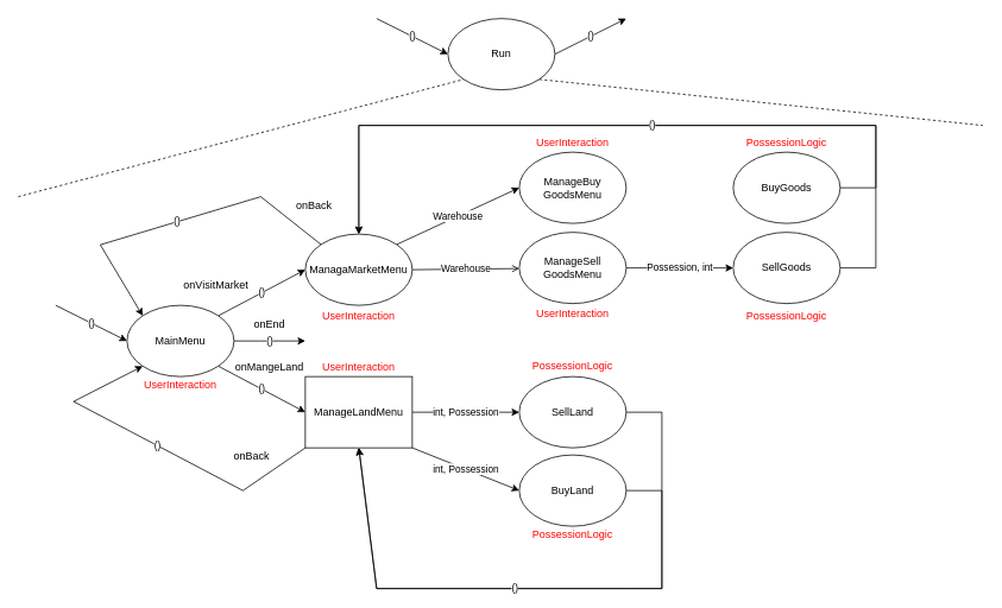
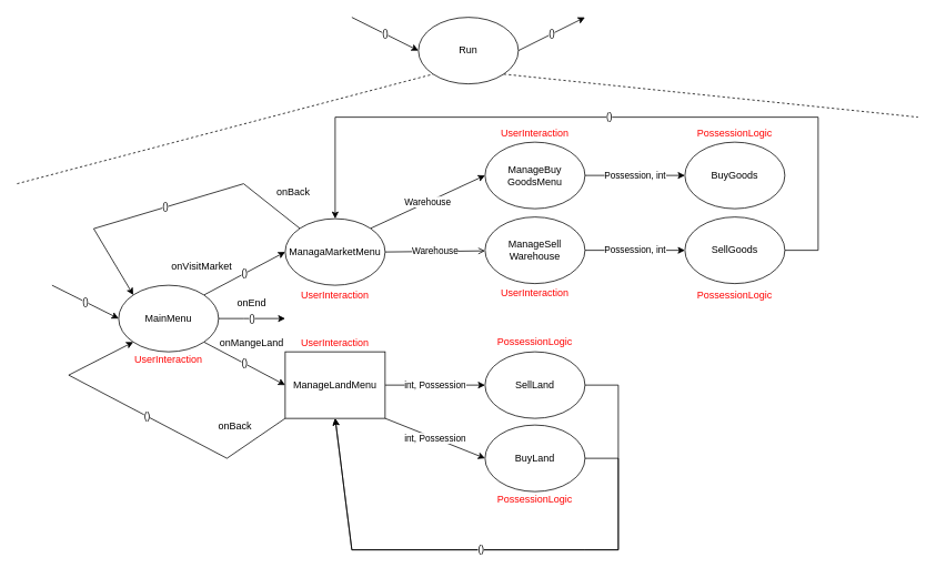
  <mxCell id="0" />
  <mxCell id="1" parent="0" />
  <mxCell id="2" value="()" style="rounded=0;orthogonalLoop=1;jettySize=auto;html=1;exitX=1;exitY=0.5;exitDx=0;exitDy=0;" edge="1" parent="1" source="3"><mxGeometry relative="1" as="geometry"><mxPoint x="702" y="20" as="targetPoint" /></mxGeometry></mxCell>
  <mxCell id="3" value="Run" style="ellipse;whiteSpace=wrap;html=1;" vertex="1" parent="1"><mxGeometry x="502" y="20" width="120" height="80" as="geometry" /></mxCell>
  <mxCell id="4" value="()" style="endArrow=classic;html=1;entryX=0;entryY=0.5;entryDx=0;entryDy=0;" edge="1" parent="1" target="3"><mxGeometry width="50" height="50" relative="1" as="geometry"><mxPoint x="422" y="20" as="sourcePoint" /><mxPoint x="432" y="-40" as="targetPoint" /></mxGeometry></mxCell>
  <mxCell id="5" value="()" style="edgeStyle=none;rounded=0;orthogonalLoop=1;jettySize=auto;html=1;exitX=1;exitY=1;exitDx=0;exitDy=0;entryX=0;entryY=0.5;entryDx=0;entryDy=0;" edge="1" parent="1" source="8" target="15"><mxGeometry relative="1" as="geometry"><mxPoint x="342" y="462" as="targetPoint" /></mxGeometry></mxCell>
  <mxCell id="6" value="()" style="rounded=0;orthogonalLoop=1;jettySize=auto;html=1;exitX=1;exitY=0;exitDx=0;exitDy=0;entryX=0;entryY=0.5;entryDx=0;entryDy=0;" edge="1" parent="1" source="8" target="23"><mxGeometry relative="1" as="geometry" /></mxCell>
  <mxCell id="7" value="()" style="edgeStyle=none;rounded=0;orthogonalLoop=1;jettySize=auto;html=1;exitX=1;exitY=0.5;exitDx=0;exitDy=0;" edge="1" parent="1" source="8"><mxGeometry relative="1" as="geometry"><mxPoint x="342" y="382" as="targetPoint" /><mxPoint x="362" y="400" as="sourcePoint" /><Array as="points"><mxPoint x="292" y="382" /></Array></mxGeometry></mxCell>
  <mxCell id="8" value="MainMenu" style="ellipse;whiteSpace=wrap;html=1;" vertex="1" parent="1"><mxGeometry x="142" y="342" width="120" height="80" as="geometry" /></mxCell>
  <mxCell id="9" value="()" style="endArrow=classic;html=1;entryX=0;entryY=0.5;entryDx=0;entryDy=0;" edge="1" parent="1" target="8"><mxGeometry width="50" height="50" relative="1" as="geometry"><mxPoint x="62" y="342" as="sourcePoint" /><mxPoint x="112" y="292" as="targetPoint" /></mxGeometry></mxCell>
  <mxCell id="10" value="onMangeLand" style="text;html=1;strokeColor=none;fillColor=none;align=center;verticalAlign=middle;whiteSpace=wrap;rounded=0;" vertex="1" parent="1"><mxGeometry x="282" y="402" width="40" height="20" as="geometry" /></mxCell>
  <mxCell id="11" value="onEnd" style="text;html=1;strokeColor=none;fillColor=none;align=center;verticalAlign=middle;whiteSpace=wrap;rounded=0;" vertex="1" parent="1"><mxGeometry x="282" y="354" width="40" height="20" as="geometry" /></mxCell>
  <mxCell id="12" value="int, Possession" style="edgeStyle=none;rounded=0;orthogonalLoop=1;jettySize=auto;html=1;exitX=1;exitY=0.5;exitDx=0;exitDy=0;" edge="1" parent="1" source="15" target="28"><mxGeometry relative="1" as="geometry" /></mxCell>
  <mxCell id="13" value="int, Possession" style="edgeStyle=none;rounded=0;orthogonalLoop=1;jettySize=auto;html=1;exitX=1;exitY=1;exitDx=0;exitDy=0;entryX=0;entryY=0.5;entryDx=0;entryDy=0;" edge="1" parent="1" source="15" target="30"><mxGeometry relative="1" as="geometry" /></mxCell>
  <mxCell id="14" value="()" style="edgeStyle=none;rounded=0;orthogonalLoop=1;jettySize=auto;html=1;exitX=0;exitY=1;exitDx=0;exitDy=0;entryX=0;entryY=1;entryDx=0;entryDy=0;" edge="1" parent="1" source="15" target="8"><mxGeometry relative="1" as="geometry"><Array as="points"><mxPoint x="272" y="550" /><mxPoint x="82" y="450" /></Array></mxGeometry></mxCell>
  <mxCell id="15" value="ManageLandMenu" style="whiteSpace=wrap;html=1;rounded=0;" vertex="1" parent="1"><mxGeometry x="342" y="422" width="120" height="80" as="geometry" /></mxCell>
  <mxCell id="16" value="onBack" style="text;html=1;strokeColor=none;fillColor=none;align=center;verticalAlign=middle;whiteSpace=wrap;rounded=0;" vertex="1" parent="1"><mxGeometry x="262" y="502" width="40" height="20" as="geometry" /></mxCell>
  <mxCell id="17" value="" style="endArrow=none;dashed=1;html=1;entryX=0;entryY=1;entryDx=0;entryDy=0;" edge="1" parent="1" target="3"><mxGeometry width="50" height="50" relative="1" as="geometry"><mxPoint x="20" y="220" as="sourcePoint" /><mxPoint x="562" y="190" as="targetPoint" /></mxGeometry></mxCell>
  <mxCell id="18" value="UserInteraction" style="text;html=1;strokeColor=none;fillColor=none;align=center;verticalAlign=middle;whiteSpace=wrap;rounded=0;fontColor=#FF0000;" vertex="1" parent="1"><mxGeometry x="382" y="402" width="40" height="20" as="geometry" /></mxCell>
  <mxCell id="19" value="UserInteraction" style="text;html=1;strokeColor=none;fillColor=none;align=center;verticalAlign=middle;whiteSpace=wrap;rounded=0;fontColor=#FF0000;" vertex="1" parent="1"><mxGeometry x="182" y="422" width="40" height="20" as="geometry" /></mxCell>
  <mxCell id="20" value="Warehouse" style="edgeStyle=none;rounded=0;orthogonalLoop=1;jettySize=auto;html=1;exitX=1;exitY=0.5;exitDx=0;exitDy=0;endArrow=open;" edge="1" parent="1" source="23" target="26"><mxGeometry relative="1" as="geometry" /></mxCell>
  <mxCell id="21" value="()" style="edgeStyle=none;rounded=0;orthogonalLoop=1;jettySize=auto;html=1;exitX=0;exitY=0;exitDx=0;exitDy=0;entryX=0;entryY=0;entryDx=0;entryDy=0;" edge="1" parent="1" source="23" target="8"><mxGeometry relative="1" as="geometry"><Array as="points"><mxPoint x="292" y="220" /><mxPoint x="112" y="274" /></Array></mxGeometry></mxCell>
  <mxCell id="22" value="Warehouse" style="edgeStyle=none;rounded=0;orthogonalLoop=1;jettySize=auto;html=1;exitX=1;exitY=0;exitDx=0;exitDy=0;entryX=0;entryY=0.5;entryDx=0;entryDy=0;" edge="1" parent="1" source="23"><mxGeometry relative="1" as="geometry"><mxPoint x="582" y="210" as="targetPoint" /></mxGeometry></mxCell>
  <mxCell id="23" value="ManagaMarketMenu" style="ellipse;whiteSpace=wrap;html=1;" vertex="1" parent="1"><mxGeometry x="342" y="262" width="120" height="80" as="geometry" /></mxCell>
  <mxCell id="24" value="onVisitMarket" style="text;html=1;strokeColor=none;fillColor=none;align=center;verticalAlign=middle;whiteSpace=wrap;rounded=0;" vertex="1" parent="1"><mxGeometry x="222" y="310" width="40" height="20" as="geometry" /></mxCell>
  <mxCell id="25" value="Possession, int" style="edgeStyle=orthogonalEdgeStyle;rounded=0;orthogonalLoop=1;jettySize=auto;html=1;exitX=1;exitY=0.5;exitDx=0;exitDy=0;" edge="1" parent="1" source="26" target="43"><mxGeometry relative="1" as="geometry" /></mxCell>
- <mxCell id="26" value="ManageSell&lt;br&gt;GoodsMenu" style="ellipse;whiteSpace=wrap;html=1;" vertex="1" parent="1"><mxGeometry x="582" y="260" width="120" height="80" as="geometry" /></mxCell>
+ <mxCell id="26" value="ManageSell&lt;br&gt;Warehouse" style="ellipse;whiteSpace=wrap;html=1;" vertex="1" parent="1"><mxGeometry x="582" y="260" width="120" height="80" as="geometry" /></mxCell>
  <mxCell id="27" style="edgeStyle=none;rounded=0;orthogonalLoop=1;jettySize=auto;html=1;exitX=1;exitY=0.5;exitDx=0;exitDy=0;entryX=0.5;entryY=1;entryDx=0;entryDy=0;" edge="1" parent="1" source="28" target="15"><mxGeometry relative="1" as="geometry"><Array as="points"><mxPoint x="702" y="462" /><mxPoint x="742" y="462" /><mxPoint x="742" y="660" /><mxPoint x="702" y="660" /><mxPoint x="422" y="660" /></Array></mxGeometry></mxCell>
  <mxCell id="28" value="SellLand" style="ellipse;whiteSpace=wrap;html=1;" vertex="1" parent="1"><mxGeometry x="582" y="422" width="120" height="80" as="geometry" /></mxCell>
  <mxCell id="29" value="()" style="edgeStyle=none;rounded=0;orthogonalLoop=1;jettySize=auto;html=1;exitX=1;exitY=0.5;exitDx=0;exitDy=0;entryX=0.5;entryY=1;entryDx=0;entryDy=0;" edge="1" parent="1" source="30" target="15"><mxGeometry relative="1" as="geometry"><Array as="points"><mxPoint x="702" y="550" /><mxPoint x="742" y="550" /><mxPoint x="742" y="660" /><mxPoint x="702" y="660" /><mxPoint x="422" y="660" /></Array></mxGeometry></mxCell>
  <mxCell id="30" value="BuyLand" style="ellipse;whiteSpace=wrap;html=1;" vertex="1" parent="1"><mxGeometry x="582" y="510" width="120" height="80" as="geometry" /></mxCell>
  <mxCell id="31" value="onBack" style="text;html=1;strokeColor=none;fillColor=none;align=center;verticalAlign=middle;whiteSpace=wrap;rounded=0;" vertex="1" parent="1"><mxGeometry x="332" y="220" width="40" height="20" as="geometry" /></mxCell>
  <mxCell id="32" value="&lt;font color=&quot;#ff0000&quot;&gt;UserInteraction&lt;/font&gt;" style="text;html=1;strokeColor=none;fillColor=none;align=center;verticalAlign=middle;whiteSpace=wrap;rounded=0;" vertex="1" parent="1"><mxGeometry x="382" y="344" width="40" height="20" as="geometry" /></mxCell>
  <mxCell id="33" value="&lt;font color=&quot;#ff0000&quot;&gt;PossessionLogic&lt;/font&gt;" style="text;html=1;strokeColor=none;fillColor=none;align=center;verticalAlign=middle;whiteSpace=wrap;rounded=0;" vertex="1" parent="1"><mxGeometry x="622" y="400" width="40" height="20" as="geometry" /></mxCell>
  <mxCell id="34" value="&lt;font color=&quot;#ff0000&quot;&gt;PossessionLogic&lt;/font&gt;" style="text;html=1;strokeColor=none;fillColor=none;align=center;verticalAlign=middle;whiteSpace=wrap;rounded=0;" vertex="1" parent="1"><mxGeometry x="622" y="590" width="40" height="20" as="geometry" /></mxCell>
  <mxCell id="35" value="" style="endArrow=none;dashed=1;html=1;exitX=1;exitY=1;exitDx=0;exitDy=0;" edge="1" parent="1" source="3"><mxGeometry width="50" height="50" relative="1" as="geometry"><mxPoint x="662" y="111.72" as="sourcePoint" /><mxPoint x="1102" y="140" as="targetPoint" /></mxGeometry></mxCell>
+ <mxCell id="36" value="Possession, int" style="edgeStyle=orthogonalEdgeStyle;rounded=0;orthogonalLoop=1;jettySize=auto;html=1;exitX=1;exitY=0.5;exitDx=0;exitDy=0;" edge="1" parent="1" source="37" target="41"><mxGeometry relative="1" as="geometry" /></mxCell>
  <mxCell id="37" value="ManageBuy&lt;br&gt;GoodsMenu" style="ellipse;whiteSpace=wrap;html=1;" vertex="1" parent="1"><mxGeometry x="582" y="170" width="120" height="80" as="geometry" /></mxCell>
  <mxCell id="38" value="&lt;font color=&quot;#ff0000&quot;&gt;UserInteraction&lt;/font&gt;" style="text;html=1;strokeColor=none;fillColor=none;align=center;verticalAlign=middle;whiteSpace=wrap;rounded=0;" vertex="1" parent="1"><mxGeometry x="622" y="342" width="40" height="20" as="geometry" /></mxCell>
  <mxCell id="39" value="&lt;font color=&quot;#ff0000&quot;&gt;UserInteraction&lt;/font&gt;" style="text;html=1;strokeColor=none;fillColor=none;align=center;verticalAlign=middle;whiteSpace=wrap;rounded=0;" vertex="1" parent="1"><mxGeometry x="622" y="150" width="40" height="20" as="geometry" /></mxCell>
- <mxCell id="40" style="edgeStyle=orthogonalEdgeStyle;rounded=0;orthogonalLoop=1;jettySize=auto;html=1;exitX=1;exitY=0.5;exitDx=0;exitDy=0;entryX=0.5;entryY=0;entryDx=0;entryDy=0;" edge="1" parent="1" source="41" target="23"><mxGeometry relative="1" as="geometry"><Array as="points"><mxPoint x="982" y="210" /><mxPoint x="982" y="140" /><mxPoint x="402" y="140" /></Array></mxGeometry></mxCell>
  <mxCell id="41" value="BuyGoods" style="ellipse;whiteSpace=wrap;html=1;" vertex="1" parent="1"><mxGeometry x="822" y="170" width="120" height="80" as="geometry" /></mxCell>
  <mxCell id="42" value="()" style="edgeStyle=orthogonalEdgeStyle;rounded=0;orthogonalLoop=1;jettySize=auto;html=1;exitX=1;exitY=0.5;exitDx=0;exitDy=0;entryX=0.5;entryY=0;entryDx=0;entryDy=0;" edge="1" parent="1" source="43" target="23"><mxGeometry relative="1" as="geometry"><Array as="points"><mxPoint x="982" y="300" /><mxPoint x="982" y="140" /><mxPoint x="402" y="140" /></Array></mxGeometry></mxCell>
  <mxCell id="43" value="SellGoods" style="ellipse;whiteSpace=wrap;html=1;" vertex="1" parent="1"><mxGeometry x="822" y="260" width="120" height="80" as="geometry" /></mxCell>
  <mxCell id="44" value="&lt;font color=&quot;#ff0000&quot;&gt;PossessionLogic&lt;/font&gt;" style="text;html=1;strokeColor=none;fillColor=none;align=center;verticalAlign=middle;whiteSpace=wrap;rounded=0;" vertex="1" parent="1"><mxGeometry x="862" y="344" width="40" height="20" as="geometry" /></mxCell>
  <mxCell id="45" value="&lt;font color=&quot;#ff0000&quot;&gt;PossessionLogic&lt;/font&gt;" style="text;html=1;strokeColor=none;fillColor=none;align=center;verticalAlign=middle;whiteSpace=wrap;rounded=0;" vertex="1" parent="1"><mxGeometry x="862" y="150" width="40" height="20" as="geometry" /></mxCell>
